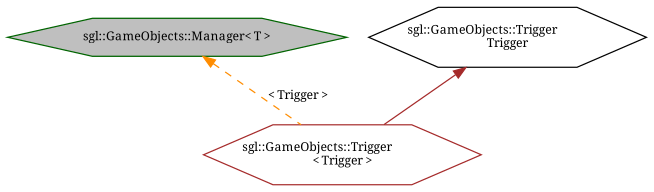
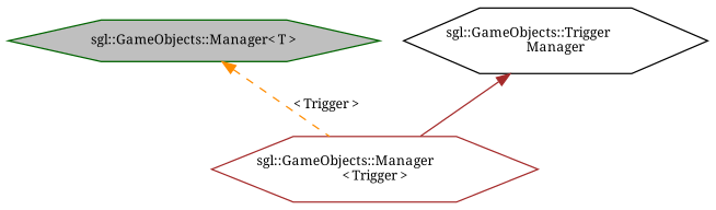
  digraph {
    fontname="Noto Serif"
    node [fillcolor=white fontname="Noto Serif" fontsize=10 shape=hexagon style=filled]
    edge [dir=back fontname="Noto Serif" fontsize=10 labelfontname=Helvetica labelfontsize=10]
    n1 [color=darkgreen fillcolor=grey75 fontcolor=black height=0.2 label="sgl::GameObjects::Manager\< T \>" width=0.4]
-   n2 [color=brown height=0.2 label="sgl::GameObjects::Trigger\l\< Trigger \>" width=0.4]
-   n3 [color=black height=0.2 label="sgl::GameObjects::Trigger\lTrigger" width=0.4]
+   n2 [color=brown height=0.2 label="sgl::GameObjects::Manager\l\< Trigger \>" width=0.4]
+   n3 [color=black height=0.2 label="sgl::GameObjects::Trigger\lManager" width=0.4]
    n1 -> n2 [color=darkorange label=" \< Trigger \>" style=dashed]
    n3 -> n2 [color=brown style=solid]
  }
